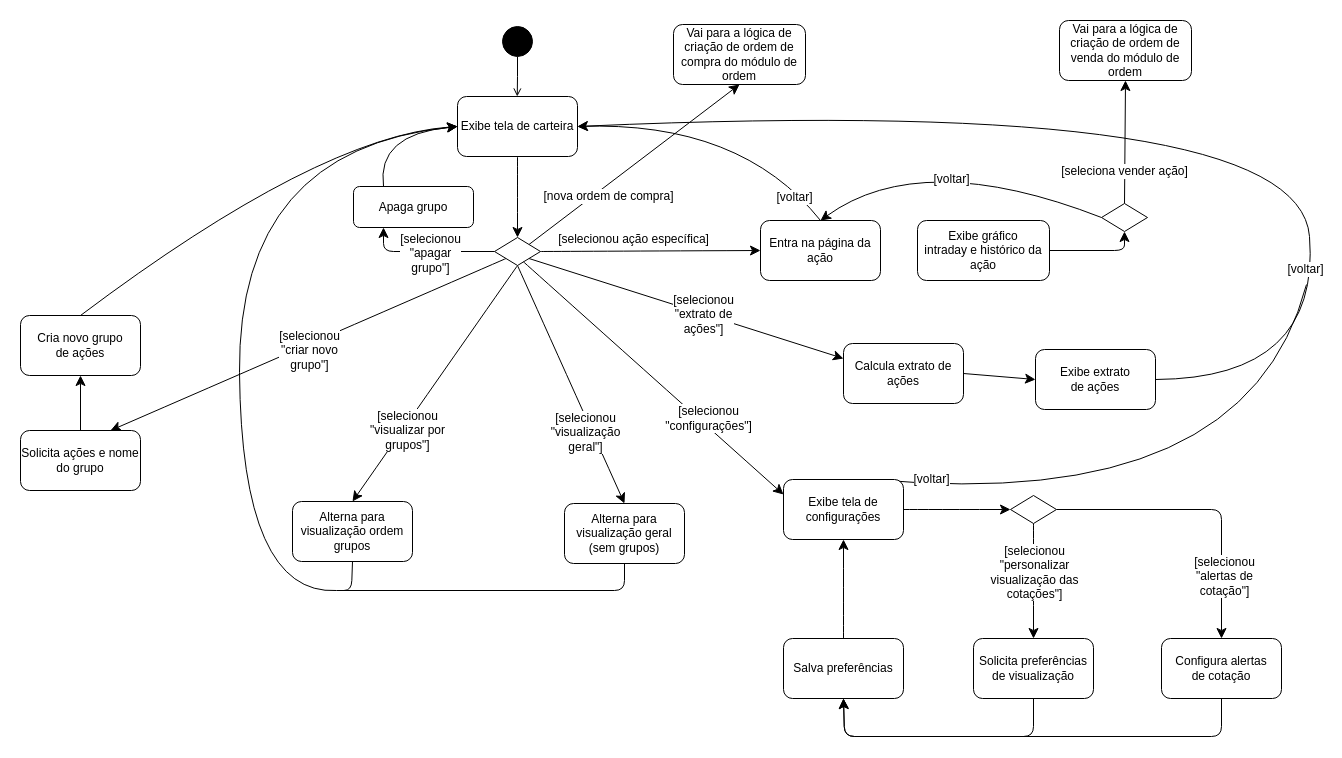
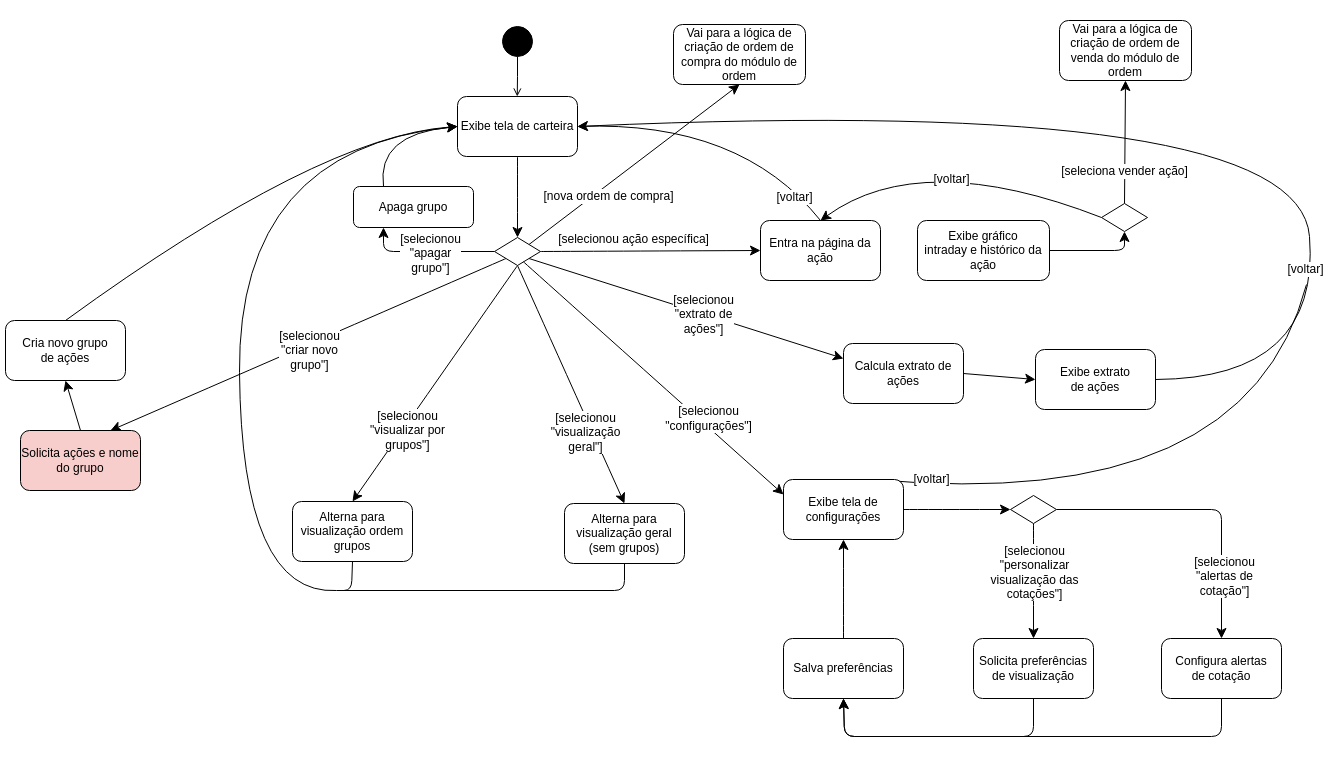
  <mxCell id="0" />
  <mxCell id="1" parent="0" />
  <mxCell id="2" style="edgeStyle=orthogonalEdgeStyle;rounded=0;orthogonalLoop=1;jettySize=auto;html=1;entryX=0.5;entryY=0;entryDx=0;entryDy=0;endArrow=open;endFill=0;" parent="1" source="3" edge="1"><mxGeometry relative="1" as="geometry"><mxPoint x="516.75" y="96" as="targetPoint" /></mxGeometry></mxCell>
  <mxCell id="3" value="" style="ellipse;whiteSpace=wrap;html=1;aspect=fixed;fillColor=#000000;" parent="1" vertex="1"><mxGeometry x="502" y="26" width="30" height="30" as="geometry" /></mxCell>
  <mxCell id="4" style="edgeStyle=none;curved=1;rounded=0;orthogonalLoop=1;jettySize=auto;html=1;exitX=0.5;exitY=1;exitDx=0;exitDy=0;entryX=0.5;entryY=0;entryDx=0;entryDy=0;fontSize=12;startSize=8;endSize=8;" parent="1" source="5" target="20" edge="1"><mxGeometry relative="1" as="geometry" /></mxCell>
  <mxCell id="5" value="Exibe tela de carteira" style="rounded=1;whiteSpace=wrap;html=1;" parent="1" vertex="1"><mxGeometry x="457" y="96" width="120" height="60" as="geometry" /></mxCell>
  <mxCell id="6" style="edgeStyle=none;curved=1;rounded=0;orthogonalLoop=1;jettySize=auto;html=1;exitX=1;exitY=0.5;exitDx=0;exitDy=0;entryX=0;entryY=0.5;entryDx=0;entryDy=0;fontSize=12;startSize=8;endSize=8;" parent="1" source="20" target="22" edge="1"><mxGeometry relative="1" as="geometry" /></mxCell>
  <mxCell id="7" value="[selecionou ação específica]" style="edgeLabel;html=1;align=center;verticalAlign=middle;resizable=0;points=[];fontSize=12;" parent="6" vertex="1" connectable="0"><mxGeometry x="-0.158" relative="1" as="geometry"><mxPoint y="-12" as="offset" /></mxGeometry></mxCell>
  <mxCell id="8" style="edgeStyle=none;curved=1;rounded=0;orthogonalLoop=1;jettySize=auto;html=1;exitX=0.5;exitY=1;exitDx=0;exitDy=0;entryX=0.5;entryY=0;entryDx=0;entryDy=0;fontSize=12;startSize=8;endSize=8;" parent="1" source="20" target="29" edge="1"><mxGeometry relative="1" as="geometry" /></mxCell>
  <mxCell id="9" value="[selecionou&lt;div&gt;&quot;visualizar por&lt;/div&gt;&lt;div&gt;grupos&quot;]&lt;/div&gt;" style="edgeLabel;html=1;align=center;verticalAlign=middle;resizable=0;points=[];fontSize=12;" parent="8" vertex="1" connectable="0"><mxGeometry x="-0.068" y="1" relative="1" as="geometry"><mxPoint x="-35" y="54" as="offset" /></mxGeometry></mxCell>
  <mxCell id="10" style="edgeStyle=none;curved=1;rounded=0;orthogonalLoop=1;jettySize=auto;html=1;exitX=0.5;exitY=1;exitDx=0;exitDy=0;entryX=0.5;entryY=0;entryDx=0;entryDy=0;fontSize=12;startSize=8;endSize=8;" parent="1" source="20" target="31" edge="1"><mxGeometry relative="1" as="geometry" /></mxCell>
  <mxCell id="11" value="[selecionou&lt;div&gt;&quot;visualização&lt;/div&gt;&lt;div&gt;geral&quot;]&lt;/div&gt;" style="edgeLabel;html=1;align=center;verticalAlign=middle;resizable=0;points=[];fontSize=12;" parent="10" vertex="1" connectable="0"><mxGeometry x="-0.048" y="1" relative="1" as="geometry"><mxPoint x="16" y="54" as="offset" /></mxGeometry></mxCell>
  <mxCell id="12" style="edgeStyle=none;curved=1;rounded=0;orthogonalLoop=1;jettySize=auto;html=1;exitX=0;exitY=1;exitDx=0;exitDy=0;entryX=0.75;entryY=0;entryDx=0;entryDy=0;fontSize=12;startSize=8;endSize=8;" parent="1" source="20" target="33" edge="1"><mxGeometry relative="1" as="geometry" /></mxCell>
  <mxCell id="13" value="[selecionou&lt;div&gt;&quot;criar novo&lt;/div&gt;&lt;div&gt;grupo&quot;]&lt;/div&gt;" style="edgeLabel;html=1;align=center;verticalAlign=middle;resizable=0;points=[];fontSize=12;" parent="12" vertex="1" connectable="0"><mxGeometry x="-0.145" y="-1" relative="1" as="geometry"><mxPoint x="-28" y="19" as="offset" /></mxGeometry></mxCell>
  <mxCell id="14" style="edgeStyle=none;shape=connector;curved=0;rounded=1;orthogonalLoop=1;jettySize=auto;html=1;exitX=1;exitY=1;exitDx=0;exitDy=0;entryX=0;entryY=0.25;entryDx=0;entryDy=0;strokeColor=default;align=center;verticalAlign=middle;fontFamily=Helvetica;fontSize=12;fontColor=default;labelBackgroundColor=default;startSize=8;endArrow=classic;endSize=8;" parent="1" source="20" target="38" edge="1"><mxGeometry relative="1" as="geometry" /></mxCell>
  <mxCell id="15" value="[selecionou&lt;div&gt;&quot;extrato de&lt;/div&gt;&lt;div&gt;ações&quot;]&lt;/div&gt;" style="edgeLabel;html=1;align=center;verticalAlign=middle;resizable=0;points=[];fontSize=12;fontFamily=Helvetica;fontColor=default;labelBackgroundColor=default;" parent="14" vertex="1" connectable="0"><mxGeometry x="0.009" y="1" relative="1" as="geometry"><mxPoint x="16" y="6" as="offset" /></mxGeometry></mxCell>
  <mxCell id="16" style="edgeStyle=none;shape=connector;curved=0;rounded=1;orthogonalLoop=1;jettySize=auto;html=1;exitX=0;exitY=0.5;exitDx=0;exitDy=0;entryX=0.25;entryY=1;entryDx=0;entryDy=0;strokeColor=default;align=center;verticalAlign=middle;fontFamily=Helvetica;fontSize=12;fontColor=default;labelBackgroundColor=default;startSize=8;endArrow=classic;endSize=8;" parent="1" source="20" target="43" edge="1"><mxGeometry relative="1" as="geometry"><Array as="points"><mxPoint x="383" y="251" /></Array></mxGeometry></mxCell>
  <mxCell id="17" value="[selecionou&lt;div&gt;&quot;apagar&lt;/div&gt;&lt;div&gt;grupo&quot;]&lt;/div&gt;" style="edgeLabel;html=1;align=center;verticalAlign=middle;resizable=0;points=[];fontSize=12;fontFamily=Helvetica;fontColor=default;labelBackgroundColor=default;" parent="16" vertex="1" connectable="0"><mxGeometry x="-0.043" y="1" relative="1" as="geometry"><mxPoint as="offset" /></mxGeometry></mxCell>
  <mxCell id="18" style="edgeStyle=none;shape=connector;curved=0;rounded=1;orthogonalLoop=1;jettySize=auto;html=1;exitX=1;exitY=0;exitDx=0;exitDy=0;entryX=0.5;entryY=1;entryDx=0;entryDy=0;strokeColor=default;align=center;verticalAlign=middle;fontFamily=Helvetica;fontSize=12;fontColor=default;labelBackgroundColor=default;startSize=8;endArrow=classic;endSize=8;" edge="1" parent="1" source="20" target="65"><mxGeometry relative="1" as="geometry" /></mxCell>
  <mxCell id="19" value="[nova ordem de compra]" style="edgeLabel;html=1;align=center;verticalAlign=middle;resizable=0;points=[];fontSize=12;fontFamily=Helvetica;fontColor=default;labelBackgroundColor=default;" vertex="1" connectable="0" parent="18"><mxGeometry x="-0.5" y="-1" relative="1" as="geometry"><mxPoint x="26" y="-9" as="offset" /></mxGeometry></mxCell>
  <mxCell id="20" value="" style="rhombus;whiteSpace=wrap;html=1;" parent="1" vertex="1"><mxGeometry x="494" y="237" width="46" height="28" as="geometry" /></mxCell>
  <mxCell id="21" style="edgeStyle=none;curved=1;rounded=0;orthogonalLoop=1;jettySize=auto;html=1;exitX=0.5;exitY=0;exitDx=0;exitDy=0;entryX=1;entryY=0.5;entryDx=0;entryDy=0;fontSize=12;startSize=8;endSize=8;endArrow=open;" parent="1" source="22" target="5" edge="1"><mxGeometry relative="1" as="geometry"><Array as="points"><mxPoint x="740" y="120" /></Array></mxGeometry></mxCell>
  <mxCell id="22" value="Entra na página da ação" style="rounded=1;whiteSpace=wrap;html=1;" parent="1" vertex="1"><mxGeometry x="760" y="220" width="120" height="60" as="geometry" /></mxCell>
  <mxCell id="23" style="edgeStyle=none;curved=1;rounded=0;orthogonalLoop=1;jettySize=auto;html=1;exitX=0;exitY=0.5;exitDx=0;exitDy=0;entryX=0.5;entryY=0;entryDx=0;entryDy=0;fontSize=12;startSize=8;endSize=8;" parent="1" source="63" target="22" edge="1"><mxGeometry relative="1" as="geometry"><Array as="points"><mxPoint x="921" y="147" /></Array></mxGeometry></mxCell>
  <mxCell id="24" value="[voltar]" style="edgeLabel;html=1;align=center;verticalAlign=middle;resizable=0;points=[];fontSize=12;" parent="23" vertex="1" connectable="0"><mxGeometry x="0.189" y="9" relative="1" as="geometry"><mxPoint x="29" y="22" as="offset" /></mxGeometry></mxCell>
  <mxCell id="25" style="edgeStyle=none;curved=0;rounded=1;orthogonalLoop=1;jettySize=auto;html=1;exitX=1;exitY=0.5;exitDx=0;exitDy=0;entryX=0.5;entryY=1;entryDx=0;entryDy=0;fontSize=12;startSize=8;endSize=8;" edge="1" parent="1" source="26" target="63"><mxGeometry relative="1" as="geometry"><Array as="points"><mxPoint x="1124" y="250" /></Array></mxGeometry></mxCell>
  <mxCell id="26" value="Exibe gráfico&lt;div&gt;intraday e histórico da ação&lt;/div&gt;" style="rounded=1;whiteSpace=wrap;html=1;" parent="1" vertex="1"><mxGeometry x="917" y="220" width="132" height="60" as="geometry" /></mxCell>
  <mxCell id="27" value="[voltar]" style="edgeLabel;html=1;align=center;verticalAlign=middle;resizable=0;points=[];fontSize=12;" parent="1" vertex="1" connectable="0"><mxGeometry x="793.998" y="196" as="geometry" /></mxCell>
  <mxCell id="28" style="edgeStyle=none;shape=connector;curved=0;rounded=1;orthogonalLoop=1;jettySize=auto;html=1;exitX=0.5;exitY=1;exitDx=0;exitDy=0;strokeColor=default;align=center;verticalAlign=middle;fontFamily=Helvetica;fontSize=12;fontColor=default;labelBackgroundColor=default;startSize=8;endArrow=none;endSize=8;endFill=0;" parent="1" source="29" edge="1"><mxGeometry relative="1" as="geometry"><mxPoint x="336" y="590" as="targetPoint" /><Array as="points"><mxPoint x="351" y="590" /></Array></mxGeometry></mxCell>
  <mxCell id="29" value="Alterna para visualização ordem grupos" style="rounded=1;whiteSpace=wrap;html=1;" parent="1" vertex="1"><mxGeometry x="292" y="501" width="120" height="60" as="geometry" /></mxCell>
  <mxCell id="30" style="edgeStyle=none;curved=0;rounded=1;orthogonalLoop=1;jettySize=auto;html=1;exitX=0.5;exitY=1;exitDx=0;exitDy=0;fontSize=12;startSize=8;endSize=8;endArrow=none;endFill=0;" parent="1" source="31" edge="1"><mxGeometry relative="1" as="geometry"><mxPoint x="341" y="590" as="targetPoint" /><Array as="points"><mxPoint x="624" y="590" /></Array></mxGeometry></mxCell>
  <mxCell id="31" value="Alterna para visualização geral (sem grupos)" style="rounded=1;whiteSpace=wrap;html=1;" parent="1" vertex="1"><mxGeometry x="564" y="503" width="120" height="60" as="geometry" /></mxCell>
  <mxCell id="32" style="edgeStyle=none;shape=connector;curved=0;rounded=1;orthogonalLoop=1;jettySize=auto;html=1;exitX=0.5;exitY=0;exitDx=0;exitDy=0;entryX=0.5;entryY=1;entryDx=0;entryDy=0;strokeColor=default;align=center;verticalAlign=middle;fontFamily=Helvetica;fontSize=12;fontColor=default;labelBackgroundColor=default;startSize=8;endArrow=classic;endSize=8;" parent="1" source="33" target="36" edge="1"><mxGeometry relative="1" as="geometry" /></mxCell>
- <mxCell id="33" value="Solicita ações e nome do grupo" style="rounded=1;whiteSpace=wrap;html=1;" parent="1" vertex="1"><mxGeometry x="20" y="430" width="120" height="60" as="geometry" /></mxCell>
+ <mxCell id="33" value="Solicita ações e nome do grupo" style="rounded=1;whiteSpace=wrap;html=1;fillColor=#f8cecc;" parent="1" vertex="1"><mxGeometry x="20" y="430" width="120" height="60" as="geometry" /></mxCell>
  <mxCell id="34" value="" style="endArrow=classic;html=1;rounded=0;strokeColor=default;align=center;verticalAlign=middle;fontFamily=Helvetica;fontSize=12;fontColor=default;labelBackgroundColor=default;edgeStyle=none;startSize=8;endSize=8;curved=1;entryX=0;entryY=0.5;entryDx=0;entryDy=0;" parent="1" target="5" edge="1"><mxGeometry width="50" height="50" relative="1" as="geometry"><mxPoint x="336" y="590" as="sourcePoint" /><mxPoint x="412" y="436" as="targetPoint" /><Array as="points"><mxPoint x="241" y="595" /><mxPoint x="237" y="149" /></Array></mxGeometry></mxCell>
  <mxCell id="35" style="edgeStyle=none;shape=connector;curved=1;rounded=0;orthogonalLoop=1;jettySize=auto;html=1;exitX=0.5;exitY=0;exitDx=0;exitDy=0;entryX=0;entryY=0.5;entryDx=0;entryDy=0;strokeColor=default;align=center;verticalAlign=middle;fontFamily=Helvetica;fontSize=12;fontColor=default;labelBackgroundColor=default;startSize=8;endArrow=classic;endSize=8;" parent="1" source="36" target="5" edge="1"><mxGeometry relative="1" as="geometry"><Array as="points"><mxPoint x="318" y="136" /></Array></mxGeometry></mxCell>
- <mxCell id="36" value="Cria novo grupo&lt;div&gt;de ações&lt;/div&gt;" style="rounded=1;whiteSpace=wrap;html=1;" parent="1" vertex="1"><mxGeometry x="20" y="315" width="120" height="60" as="geometry" /></mxCell>
+ <mxCell id="36" value="Cria novo grupo&lt;div&gt;de ações&lt;/div&gt;" style="rounded=1;whiteSpace=wrap;html=1;" parent="1" vertex="1"><mxGeometry x="5" y="320" width="120" height="60" as="geometry" /></mxCell>
  <mxCell id="37" style="edgeStyle=none;shape=connector;curved=0;rounded=1;orthogonalLoop=1;jettySize=auto;html=1;exitX=1;exitY=0.5;exitDx=0;exitDy=0;entryX=0;entryY=0.5;entryDx=0;entryDy=0;strokeColor=default;align=center;verticalAlign=middle;fontFamily=Helvetica;fontSize=12;fontColor=default;labelBackgroundColor=default;startSize=8;endArrow=classic;endSize=8;" parent="1" source="38" target="40" edge="1"><mxGeometry relative="1" as="geometry" /></mxCell>
  <mxCell id="38" value="Calcula extrato de ações" style="rounded=1;whiteSpace=wrap;html=1;" parent="1" vertex="1"><mxGeometry x="843" y="343" width="120" height="60" as="geometry" /></mxCell>
  <mxCell id="39" style="edgeStyle=none;shape=connector;curved=1;rounded=0;orthogonalLoop=1;jettySize=auto;html=1;exitX=1;exitY=0.5;exitDx=0;exitDy=0;entryX=1;entryY=0.5;entryDx=0;entryDy=0;strokeColor=default;align=center;verticalAlign=middle;fontFamily=Helvetica;fontSize=12;fontColor=default;labelBackgroundColor=default;startSize=8;endArrow=classic;endSize=8;" parent="1" source="40" target="5" edge="1"><mxGeometry relative="1" as="geometry"><Array as="points"><mxPoint x="1320" y="378" /><mxPoint x="1298" y="94" /></Array></mxGeometry></mxCell>
  <mxCell id="40" value="Exibe extrato&lt;div&gt;de ações&lt;/div&gt;" style="rounded=1;whiteSpace=wrap;html=1;" parent="1" vertex="1"><mxGeometry x="1035" y="349" width="120" height="60" as="geometry" /></mxCell>
  <mxCell id="41" value="[voltar]" style="edgeLabel;html=1;align=center;verticalAlign=middle;resizable=0;points=[];fontSize=12;" parent="1" vertex="1" connectable="0"><mxGeometry x="1304.998" y="268" as="geometry" /></mxCell>
  <mxCell id="42" style="edgeStyle=none;shape=connector;curved=1;rounded=0;orthogonalLoop=1;jettySize=auto;html=1;exitX=0.25;exitY=0;exitDx=0;exitDy=0;entryX=0;entryY=0.5;entryDx=0;entryDy=0;strokeColor=default;align=center;verticalAlign=middle;fontFamily=Helvetica;fontSize=12;fontColor=default;labelBackgroundColor=default;startSize=8;endArrow=classic;endSize=8;" parent="1" source="43" target="5" edge="1"><mxGeometry relative="1" as="geometry"><Array as="points"><mxPoint x="376" y="134" /></Array></mxGeometry></mxCell>
  <mxCell id="43" value="Apaga grupo" style="rounded=1;whiteSpace=wrap;html=1;" parent="1" vertex="1"><mxGeometry x="353" y="186" width="120" height="41" as="geometry" /></mxCell>
  <mxCell id="44" value="" style="endArrow=classic;html=1;rounded=0;strokeColor=default;align=center;verticalAlign=middle;fontFamily=Helvetica;fontSize=12;fontColor=default;labelBackgroundColor=default;edgeStyle=none;startSize=8;endSize=8;curved=1;exitX=0.63;exitY=0.869;exitDx=0;exitDy=0;exitPerimeter=0;entryX=0;entryY=0.25;entryDx=0;entryDy=0;" parent="1" source="20" target="48" edge="1"><mxGeometry width="50" height="50" relative="1" as="geometry"><mxPoint x="735" y="414" as="sourcePoint" /><mxPoint x="778" y="478" as="targetPoint" /></mxGeometry></mxCell>
  <mxCell id="45" value="[selecionou&lt;div&gt;&quot;configurações&quot;]&lt;/div&gt;" style="edgeLabel;html=1;align=center;verticalAlign=middle;resizable=0;points=[];fontSize=12;fontFamily=Helvetica;fontColor=default;labelBackgroundColor=default;" parent="44" vertex="1" connectable="0"><mxGeometry x="0.305" y="2" relative="1" as="geometry"><mxPoint x="13" y="6" as="offset" /></mxGeometry></mxCell>
  <mxCell id="46" style="edgeStyle=none;shape=connector;curved=1;rounded=0;orthogonalLoop=1;jettySize=auto;html=1;exitX=1;exitY=0.5;exitDx=0;exitDy=0;entryX=0;entryY=0.5;entryDx=0;entryDy=0;strokeColor=default;align=center;verticalAlign=middle;fontFamily=Helvetica;fontSize=12;fontColor=default;labelBackgroundColor=default;startSize=8;endArrow=classic;endSize=8;" parent="1" source="48" target="53" edge="1"><mxGeometry relative="1" as="geometry" /></mxCell>
  <mxCell id="47" style="edgeStyle=none;shape=connector;curved=1;rounded=0;orthogonalLoop=1;jettySize=auto;html=1;exitX=0.75;exitY=0;exitDx=0;exitDy=0;strokeColor=default;align=center;verticalAlign=middle;fontFamily=Helvetica;fontSize=12;fontColor=default;labelBackgroundColor=default;startSize=8;endArrow=none;endSize=8;endFill=0;" parent="1" source="48" edge="1"><mxGeometry relative="1" as="geometry"><mxPoint x="1306" y="284" as="targetPoint" /><Array as="points"><mxPoint x="1246" y="513" /></Array></mxGeometry></mxCell>
  <mxCell id="48" value="Exibe tela de configurações" style="rounded=1;whiteSpace=wrap;html=1;" parent="1" vertex="1"><mxGeometry x="783" y="479" width="120" height="60" as="geometry" /></mxCell>
  <mxCell id="49" style="edgeStyle=none;shape=connector;curved=1;rounded=0;orthogonalLoop=1;jettySize=auto;html=1;exitX=0.5;exitY=1;exitDx=0;exitDy=0;entryX=0.5;entryY=0;entryDx=0;entryDy=0;strokeColor=default;align=center;verticalAlign=middle;fontFamily=Helvetica;fontSize=12;fontColor=default;labelBackgroundColor=default;startSize=8;endArrow=classic;endSize=8;" parent="1" source="53" target="55" edge="1"><mxGeometry relative="1" as="geometry" /></mxCell>
  <mxCell id="50" value="[selecionou&lt;div&gt;&quot;personalizar&lt;/div&gt;&lt;div&gt;visualização das&lt;/div&gt;&lt;div&gt;cotações&quot;]&lt;/div&gt;" style="edgeLabel;html=1;align=center;verticalAlign=middle;resizable=0;points=[];fontSize=12;fontFamily=Helvetica;fontColor=default;labelBackgroundColor=default;" parent="49" vertex="1" connectable="0"><mxGeometry x="-0.165" relative="1" as="geometry"><mxPoint as="offset" /></mxGeometry></mxCell>
  <mxCell id="51" style="edgeStyle=none;shape=connector;curved=0;rounded=1;orthogonalLoop=1;jettySize=auto;html=1;exitX=1;exitY=0.5;exitDx=0;exitDy=0;entryX=0.5;entryY=0;entryDx=0;entryDy=0;strokeColor=default;align=center;verticalAlign=middle;fontFamily=Helvetica;fontSize=12;fontColor=default;labelBackgroundColor=default;startSize=8;endArrow=classic;endSize=8;" parent="1" source="53" target="59" edge="1"><mxGeometry relative="1" as="geometry"><Array as="points"><mxPoint x="1221" y="509" /></Array></mxGeometry></mxCell>
  <mxCell id="52" value="[selecionou&lt;div&gt;&quot;alertas de&lt;/div&gt;&lt;div&gt;cotação&quot;]&lt;/div&gt;" style="edgeLabel;html=1;align=center;verticalAlign=middle;resizable=0;points=[];fontSize=12;fontFamily=Helvetica;fontColor=default;labelBackgroundColor=default;" parent="51" vertex="1" connectable="0"><mxGeometry x="0.574" y="2" relative="1" as="geometry"><mxPoint as="offset" /></mxGeometry></mxCell>
  <mxCell id="53" value="" style="rhombus;whiteSpace=wrap;html=1;" parent="1" vertex="1"><mxGeometry x="1010" y="495" width="46" height="28" as="geometry" /></mxCell>
  <mxCell id="54" style="edgeStyle=none;shape=connector;curved=0;rounded=1;orthogonalLoop=1;jettySize=auto;html=1;exitX=0.5;exitY=1;exitDx=0;exitDy=0;entryX=0.5;entryY=1;entryDx=0;entryDy=0;strokeColor=default;align=center;verticalAlign=middle;fontFamily=Helvetica;fontSize=12;fontColor=default;labelBackgroundColor=default;startSize=8;endArrow=classic;endSize=8;" parent="1" source="55" target="57" edge="1"><mxGeometry relative="1" as="geometry"><Array as="points"><mxPoint x="1033" y="736" /><mxPoint x="844" y="736" /></Array></mxGeometry></mxCell>
  <mxCell id="55" value="Solicita preferências&lt;div&gt;de visualização&lt;/div&gt;" style="rounded=1;whiteSpace=wrap;html=1;" parent="1" vertex="1"><mxGeometry x="973" y="638" width="120" height="60" as="geometry" /></mxCell>
  <mxCell id="56" style="edgeStyle=none;shape=connector;curved=1;rounded=0;orthogonalLoop=1;jettySize=auto;html=1;exitX=0.5;exitY=0;exitDx=0;exitDy=0;entryX=0.5;entryY=1;entryDx=0;entryDy=0;strokeColor=default;align=center;verticalAlign=middle;fontFamily=Helvetica;fontSize=12;fontColor=default;labelBackgroundColor=default;startSize=8;endArrow=classic;endSize=8;" parent="1" source="57" target="48" edge="1"><mxGeometry relative="1" as="geometry" /></mxCell>
  <mxCell id="57" value="Salva preferências" style="rounded=1;whiteSpace=wrap;html=1;" parent="1" vertex="1"><mxGeometry x="783" y="638" width="120" height="60" as="geometry" /></mxCell>
  <mxCell id="58" style="edgeStyle=none;shape=connector;curved=0;rounded=1;orthogonalLoop=1;jettySize=auto;html=1;exitX=0.5;exitY=1;exitDx=0;exitDy=0;entryX=0.5;entryY=1;entryDx=0;entryDy=0;strokeColor=default;align=center;verticalAlign=middle;fontFamily=Helvetica;fontSize=12;fontColor=default;labelBackgroundColor=default;startSize=8;endArrow=classic;endSize=8;" parent="1" source="59" target="57" edge="1"><mxGeometry relative="1" as="geometry"><Array as="points"><mxPoint x="1221" y="736" /><mxPoint x="844" y="736" /></Array></mxGeometry></mxCell>
  <mxCell id="59" value="Configura alertas&lt;div&gt;de cotação&lt;/div&gt;" style="rounded=1;whiteSpace=wrap;html=1;" parent="1" vertex="1"><mxGeometry x="1161" y="638" width="120" height="60" as="geometry" /></mxCell>
  <mxCell id="60" value="[voltar]" style="edgeLabel;html=1;align=center;verticalAlign=middle;resizable=0;points=[];fontSize=12;" parent="1" vertex="1" connectable="0"><mxGeometry x="930.998" y="478" as="geometry" /></mxCell>
  <mxCell id="61" style="edgeStyle=none;shape=connector;curved=0;rounded=1;orthogonalLoop=1;jettySize=auto;html=1;exitX=0.5;exitY=0;exitDx=0;exitDy=0;entryX=0.5;entryY=1;entryDx=0;entryDy=0;strokeColor=default;align=center;verticalAlign=middle;fontFamily=Helvetica;fontSize=12;fontColor=default;labelBackgroundColor=default;startSize=8;endArrow=classic;endSize=8;" edge="1" parent="1" source="63" target="64"><mxGeometry relative="1" as="geometry" /></mxCell>
  <mxCell id="62" value="[seleciona vender ação]" style="edgeLabel;html=1;align=center;verticalAlign=middle;resizable=0;points=[];fontSize=12;fontFamily=Helvetica;fontColor=default;labelBackgroundColor=default;" vertex="1" connectable="0" parent="61"><mxGeometry x="-0.487" y="1" relative="1" as="geometry"><mxPoint as="offset" /></mxGeometry></mxCell>
  <mxCell id="63" value="" style="rhombus;whiteSpace=wrap;html=1;" vertex="1" parent="1"><mxGeometry x="1101" y="203" width="46" height="28" as="geometry" /></mxCell>
  <mxCell id="64" value="Vai para a lógica de criação de ordem de venda do módulo de ordem" style="rounded=1;whiteSpace=wrap;html=1;" vertex="1" parent="1"><mxGeometry x="1059" y="20" width="132" height="60" as="geometry" /></mxCell>
  <mxCell id="65" value="Vai para a lógica de criação de ordem de compra do módulo de ordem" style="rounded=1;whiteSpace=wrap;html=1;" vertex="1" parent="1"><mxGeometry x="673" y="24" width="132" height="60" as="geometry" /></mxCell>
